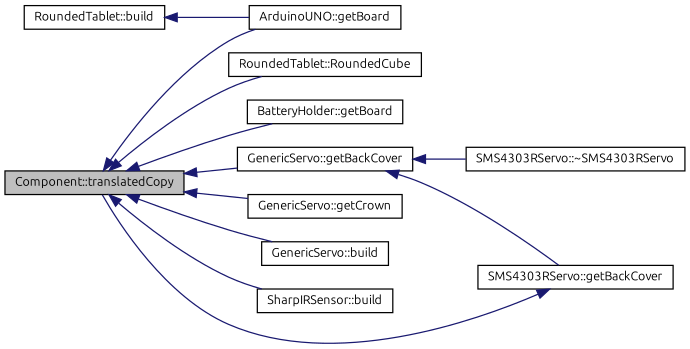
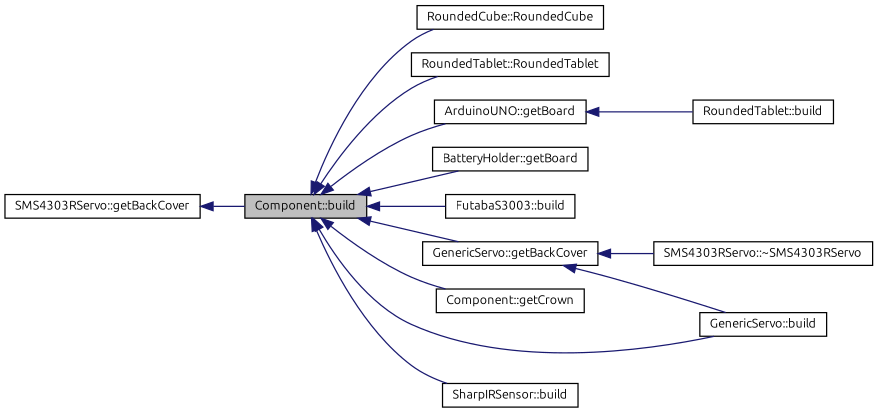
  digraph {
    fontname=Ubuntu
    rankdir=LR
    node [color=black fillcolor=white fontname=Ubuntu fontsize=10 shape=record style=filled]
    edge [color=midnightblue dir=back fontname=Ubuntu fontsize=10 labelfontname=Helvetica labelfontsize=10 style=solid]
-   n1 [fillcolor=grey75 fontcolor=black height=0.2 label="Component::translatedCopy" width=0.4]
-   n2 [height=0.2 label="RoundedTablet::RoundedCube" width=0.4]
+   n1 [fillcolor=grey75 fontcolor=black height=0.2 label="Component::build" width=0.4]
+   n2 [height=0.2 label="RoundedCube::RoundedCube" width=0.4]
+   n3 [height=0.2 label="RoundedTablet::RoundedTablet" width=0.4]
    n4 [height=0.2 label="ArduinoUNO::getBoard" width=0.4]
    n5 [height=0.2 label="BatteryHolder::getBoard" width=0.4]
+   n6 [height=0.2 label="FutabaS3003::build" width=0.4]
    n7 [height=0.2 label="GenericServo::getBackCover" width=0.4]
-   n8 [height=0.2 label="GenericServo::getCrown" width=0.4]
+   n8 [height=0.2 label="Component::getCrown" width=0.4]
    n9 [height=0.2 label="GenericServo::build" width=0.4]
    n10 [height=0.2 label="SharpIRSensor::build" width=0.4]
    n11 [height=0.2 label="RoundedTablet::build" width=0.4]
    n12 [height=0.2 label="SMS4303RServo::getBackCover" width=0.4]
    n13 [height=0.2 label="SMS4303RServo::~SMS4303RServo" width=0.4]
    n1 -> n2
+   n1 -> n3
    n1 -> n4
    n1 -> n5
+   n1 -> n6
    n1 -> n7
    n1 -> n8
    n1 -> n9
    n1 -> n10
-   n11 -> n4
-   n7 -> n12
+   n4 -> n11
+   n7 -> n9
    n7 -> n13
    n12 -> n1
  }
